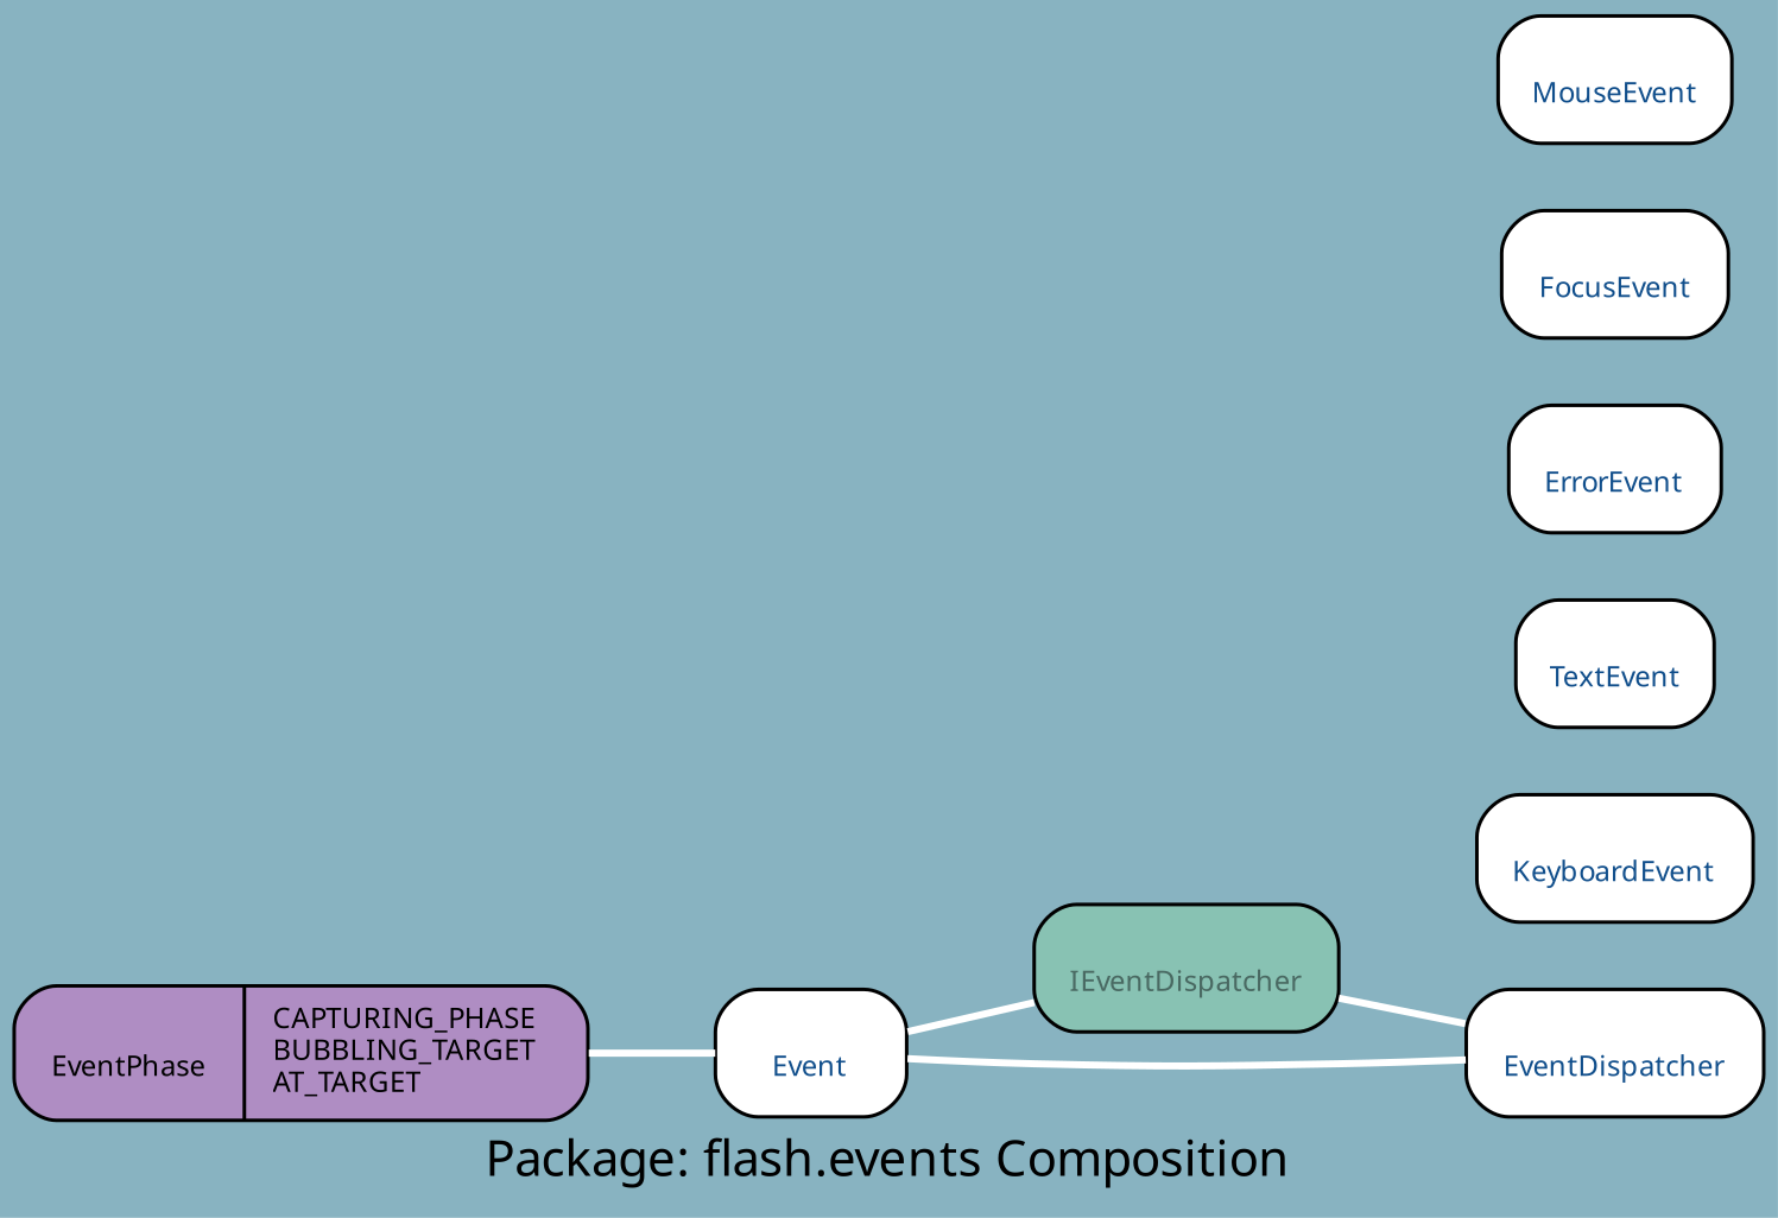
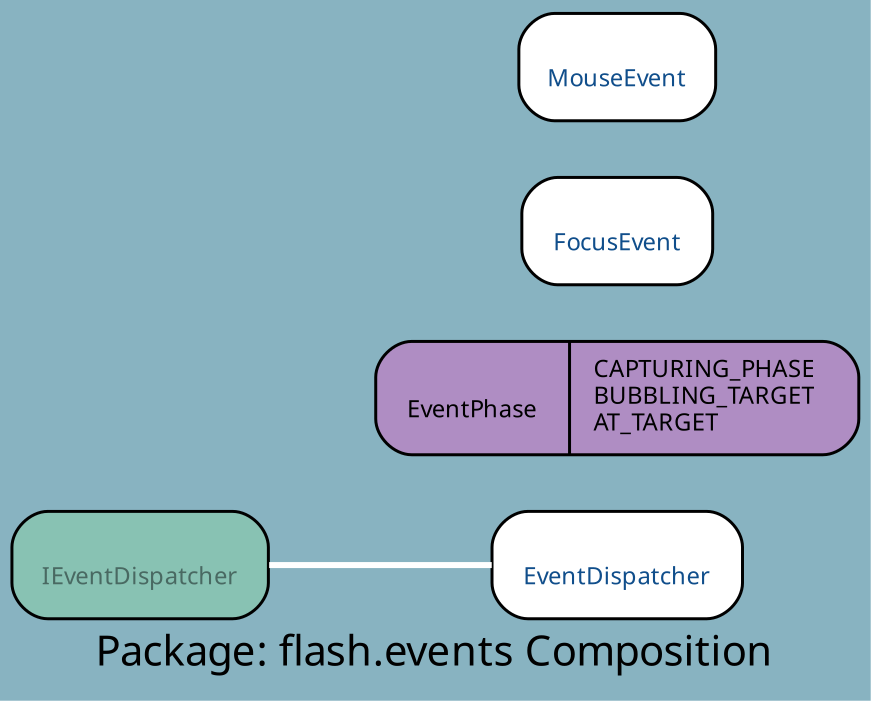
  digraph {
    bgcolor="#88B3C1"
    fontcolor=black
    fontname="DejaVu Sans Condenesed"
    fontsize=14
    label="Package: flash.events Composition"
    rankdir=RL
    smoothing=avg_dist
    node [color=black fillcolor=white fontcolor="#104E8B" fontname="DejaVu Sans Condenesed" fontsize=8 shape=record style="rounded,filled"]
    edge [arrowhead=none arrowsize=1 arrowtail=diamond color=white fontcolor=black fontname="DejaVu Sans Condenesed" fontsize=8 style=bold]
    n1 [fillcolor="#88c2b3" fontcolor="#496962" height=0.50 label="{\nIEventDispatcher}" width=1.19]
-   n2 [height=0.50 label="{\nEvent}" width=0.75]
    n3 [fillcolor="#af8dc3" fontcolor=black height=0.53 label="{\nEventPhase|CAPTURING_PHASE\lBUBBLING_TARGET\lAT_TARGET\l}" width=2.25]
    n4 [height=0.50 label="{\nEventDispatcher}" width=1.17]
-   n5 [height=0.50 label="{\nKeyboardEvent}" width=1.08]
-   n6 [height=0.50 label="{\nTextEvent}" width=0.78]
-   n7 [height=0.50 label="{\nErrorEvent}" width=0.83]
    n8 [height=0.50 label="{\nFocusEvent}" width=0.89]
    n9 [height=0.50 label="{\nMouseEvent}" width=0.92]
-   n1 -> n2
-   n2 -> n3
    n4 -> n1
-   n4 -> n2
  }
